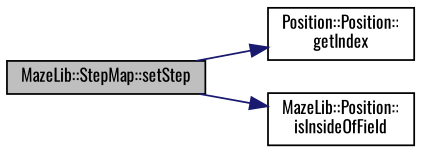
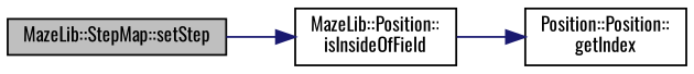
  digraph {
    fontname=Oswald
    rankdir=LR
    node [color=black fillcolor=white fontname=Oswald fontsize=10 shape=record style=filled]
    edge [color=midnightblue fontname=Oswald fontsize=10 labelfontname=Helvetica labelfontsize=10 style=solid]
    n1 [fillcolor=grey75 fontcolor=black height=0.2 label="MazeLib::StepMap::setStep" width=0.4]
    n2 [height=0.2 label="Position::Position::\lgetIndex" width=0.4]
    n3 [height=0.2 label="MazeLib::Position::\lisInsideOfField" width=0.4]
-   n1 -> n2
+   n3 -> n2
    n1 -> n3
  }
